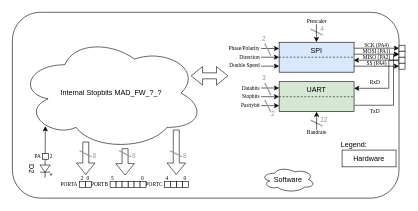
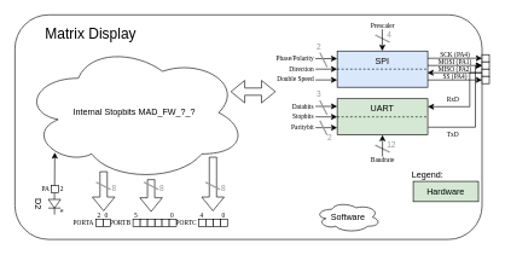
  <mxCell id="0" />
  <mxCell id="1" parent="0" />
  <mxCell id="2" value="" style="rounded=1;whiteSpace=wrap;html=1;labelBackgroundColor=default;" parent="1" vertex="1"><mxGeometry x="20" y="20" width="645" height="310" as="geometry" /></mxCell>
  <mxCell id="3" value="Internal Stopbits MAD_FW_?_?" style="ellipse;shape=cloud;whiteSpace=wrap;html=1;" parent="1" vertex="1"><mxGeometry x="30" y="60" width="310" height="190" as="geometry" /></mxCell>
  <mxCell id="4" value="" style="whiteSpace=wrap;html=1;aspect=fixed;verticalAlign=bottom;labelPosition=center;verticalLabelPosition=top;align=center;horizontal=1;" parent="1" vertex="1"><mxGeometry x="183" y="302" width="10" height="10" as="geometry" /></mxCell>
  <mxCell id="5" value="" style="whiteSpace=wrap;html=1;aspect=fixed;verticalAlign=bottom;labelPosition=center;verticalLabelPosition=top;align=center;horizontal=1;" parent="1" vertex="1"><mxGeometry x="193" y="302" width="10" height="10" as="geometry" /></mxCell>
  <mxCell id="6" value="5" style="text;html=1;align=left;verticalAlign=middle;whiteSpace=wrap;rounded=0;rotation=0;fontSize=9;horizontal=1;fontFamily=Lucida Console;" parent="1" vertex="1"><mxGeometry x="183" y="292" width="10" height="10" as="geometry" /></mxCell>
  <mxCell id="7" value="" style="whiteSpace=wrap;html=1;aspect=fixed;verticalAlign=bottom;labelPosition=center;verticalLabelPosition=top;align=center;horizontal=1;" parent="1" vertex="1"><mxGeometry x="213" y="302" width="10" height="10" as="geometry" /></mxCell>
  <mxCell id="8" value="" style="whiteSpace=wrap;html=1;aspect=fixed;verticalAlign=bottom;labelPosition=center;verticalLabelPosition=top;align=center;horizontal=1;" parent="1" vertex="1"><mxGeometry x="223" y="302" width="10" height="10" as="geometry" /></mxCell>
  <mxCell id="9" value="" style="whiteSpace=wrap;html=1;aspect=fixed;verticalAlign=bottom;labelPosition=center;verticalLabelPosition=top;align=center;horizontal=1;" parent="1" vertex="1"><mxGeometry x="233" y="302" width="10" height="10" as="geometry" /></mxCell>
  <mxCell id="10" value="" style="whiteSpace=wrap;html=1;aspect=fixed;verticalAlign=bottom;labelPosition=center;verticalLabelPosition=top;align=center;horizontal=1;" parent="1" vertex="1"><mxGeometry x="203" y="302" width="10" height="10" as="geometry" /></mxCell>
  <mxCell id="11" value="0" style="text;html=1;align=left;verticalAlign=middle;whiteSpace=wrap;rounded=0;rotation=0;fontSize=9;horizontal=1;fontFamily=Lucida Console;" parent="1" vertex="1"><mxGeometry x="233" y="291" width="10" height="12" as="geometry" /></mxCell>
  <mxCell id="12" style="edgeStyle=orthogonalEdgeStyle;rounded=0;orthogonalLoop=1;jettySize=auto;html=1;exitX=0;exitY=0.5;exitDx=0;exitDy=0;endArrow=none;endFill=0;startArrow=classic;startFill=1;" parent="1" source="13" edge="1"><mxGeometry relative="1" as="geometry"><mxPoint x="589.5" y="79.93" as="targetPoint" /><mxPoint x="647" y="79.941" as="sourcePoint" /></mxGeometry></mxCell>
  <mxCell id="13" value="" style="whiteSpace=wrap;html=1;aspect=fixed;verticalAlign=bottom;labelPosition=center;verticalLabelPosition=top;align=center;horizontal=1;" parent="1" vertex="1"><mxGeometry x="665" y="74.93" width="10" height="10" as="geometry" /></mxCell>
  <mxCell id="14" value="&lt;div align=&quot;right&quot;&gt;PORTB&lt;/div&gt;" style="text;html=1;align=right;verticalAlign=middle;whiteSpace=wrap;rounded=0;rotation=0;fontSize=9;horizontal=1;fontFamily=Lucida Console;" parent="1" vertex="1"><mxGeometry x="142" y="303" width="40" height="10" as="geometry" /></mxCell>
  <mxCell id="15" style="edgeStyle=orthogonalEdgeStyle;rounded=0;orthogonalLoop=1;jettySize=auto;html=1;exitX=0;exitY=0.5;exitDx=0;exitDy=0;startArrow=classic;startFill=1;endArrow=none;endFill=0;" parent="1" source="16" edge="1"><mxGeometry relative="1" as="geometry"><mxPoint x="589.5" y="89.93" as="targetPoint" /><mxPoint x="647" y="89.941" as="sourcePoint" /></mxGeometry></mxCell>
  <mxCell id="16" value="" style="whiteSpace=wrap;html=1;aspect=fixed;verticalAlign=bottom;labelPosition=center;verticalLabelPosition=top;align=center;horizontal=1;" parent="1" vertex="1"><mxGeometry x="665" y="84.93" width="10" height="10" as="geometry" /></mxCell>
  <mxCell id="17" style="edgeStyle=orthogonalEdgeStyle;rounded=0;orthogonalLoop=1;jettySize=auto;html=1;exitX=0;exitY=0.5;exitDx=0;exitDy=0;" parent="1" source="18" edge="1"><mxGeometry relative="1" as="geometry"><mxPoint x="589.5" y="99.93" as="targetPoint" /><mxPoint x="647" y="99.941" as="sourcePoint" /></mxGeometry></mxCell>
  <mxCell id="18" value="" style="whiteSpace=wrap;html=1;aspect=fixed;verticalAlign=bottom;labelPosition=center;verticalLabelPosition=top;align=center;horizontal=1;" parent="1" vertex="1"><mxGeometry x="665" y="94.93" width="10" height="10" as="geometry" /></mxCell>
  <mxCell id="19" style="edgeStyle=orthogonalEdgeStyle;rounded=0;orthogonalLoop=1;jettySize=auto;html=1;exitX=0;exitY=0.5;exitDx=0;exitDy=0;startArrow=classic;startFill=1;endArrow=none;endFill=0;" parent="1" source="20" edge="1"><mxGeometry relative="1" as="geometry"><mxPoint x="589.5" y="109.93" as="targetPoint" /><mxPoint x="647" y="109.941" as="sourcePoint" /></mxGeometry></mxCell>
  <mxCell id="20" value="" style="whiteSpace=wrap;html=1;aspect=fixed;verticalAlign=bottom;labelPosition=center;verticalLabelPosition=top;align=center;horizontal=1;" parent="1" vertex="1"><mxGeometry x="665" y="104.93" width="10" height="10" as="geometry" /></mxCell>
  <mxCell id="21" value="&lt;div&gt;SCK (PA4)&lt;/div&gt;" style="text;html=1;align=center;verticalAlign=middle;whiteSpace=wrap;rounded=0;rotation=0;fontSize=9;horizontal=1;fontFamily=Lucida Console;" parent="1" vertex="1"><mxGeometry x="587.5" y="69.93" width="80" height="10" as="geometry" /></mxCell>
  <mxCell id="22" value="MISO (PA2)" style="text;html=1;align=center;verticalAlign=middle;whiteSpace=wrap;rounded=0;rotation=0;fontSize=9;horizontal=1;fontFamily=Lucida Console;" parent="1" vertex="1"><mxGeometry x="587.5" y="90.93" width="80" height="10" as="geometry" /></mxCell>
  <mxCell id="23" value="MOSI (PA1)" style="text;html=1;align=center;verticalAlign=middle;whiteSpace=wrap;rounded=0;rotation=0;fontSize=9;horizontal=1;fontFamily=Lucida Console;" parent="1" vertex="1"><mxGeometry x="587.5" y="80.93" width="80" height="10" as="geometry" /></mxCell>
  <mxCell id="24" value="SS (PA4)" style="text;html=1;align=center;verticalAlign=middle;whiteSpace=wrap;rounded=0;rotation=0;fontSize=9;horizontal=1;fontFamily=Lucida Console;" parent="1" vertex="1"><mxGeometry x="587.5" y="100.93" width="80" height="10" as="geometry" /></mxCell>
  <mxCell id="25" value="" style="shape=flexArrow;endArrow=classic;html=1;rounded=0;entryX=0.5;entryY=0;entryDx=0;entryDy=0;" parent="1" edge="1"><mxGeometry width="50" height="50" relative="1" as="geometry"><mxPoint x="208" y="247" as="sourcePoint" /><mxPoint x="208" y="292" as="targetPoint" /></mxGeometry></mxCell>
  <mxCell id="26" value="" style="endArrow=none;html=1;strokeWidth=2;rounded=0;strokeColor=#999999;" parent="1" edge="1"><mxGeometry width="50" height="50" relative="1" as="geometry"><mxPoint x="218" y="261" as="sourcePoint" /><mxPoint x="198" y="251" as="targetPoint" /></mxGeometry></mxCell>
  <mxCell id="27" value="8" style="edgeLabel;html=1;align=left;verticalAlign=middle;resizable=0;points=[];labelPosition=right;verticalLabelPosition=middle;fontColor=#999999;" parent="26" vertex="1" connectable="0"><mxGeometry x="-0.44" y="1" relative="1" as="geometry"><mxPoint x="6" as="offset" /></mxGeometry></mxCell>
  <mxCell id="28" value="UART" style="rounded=0;whiteSpace=wrap;html=1;verticalAlign=top;fillColor=#d5e8d4;" parent="1" vertex="1"><mxGeometry x="465" y="135.84" width="125" height="50" as="geometry" /></mxCell>
  <mxCell id="29" value="" style="endArrow=none;dashed=1;html=1;rounded=0;exitX=0;exitY=0.5;exitDx=0;exitDy=0;entryX=1;entryY=0.5;entryDx=0;entryDy=0;" parent="1" source="28" target="28" edge="1"><mxGeometry width="50" height="50" relative="1" as="geometry"><mxPoint x="635" y="165.84" as="sourcePoint" /><mxPoint x="685" y="115.84" as="targetPoint" /></mxGeometry></mxCell>
  <mxCell id="30" style="edgeStyle=orthogonalEdgeStyle;rounded=0;orthogonalLoop=1;jettySize=auto;html=1;exitX=0;exitY=0.25;exitDx=0;exitDy=0;startArrow=classic;startFill=1;endArrow=none;endFill=0;entryX=1;entryY=0.5;entryDx=0;entryDy=0;" parent="1" edge="1"><mxGeometry relative="1" as="geometry"><mxPoint x="435" y="145.84" as="targetPoint" /><mxPoint x="465" y="146.34" as="sourcePoint" /></mxGeometry></mxCell>
  <mxCell id="31" value="Databits" style="text;html=1;align=right;verticalAlign=middle;whiteSpace=wrap;rounded=0;rotation=0;fontSize=9;horizontal=1;fontFamily=Lucida Console;" parent="1" vertex="1"><mxGeometry x="345" y="141.84" width="90" height="10" as="geometry" /></mxCell>
  <mxCell id="32" value="" style="endArrow=none;html=1;strokeWidth=2;rounded=0;strokeColor=#999999;" parent="1" edge="1"><mxGeometry width="50" height="50" relative="1" as="geometry"><mxPoint x="451" y="157.84" as="sourcePoint" /><mxPoint x="441" y="137.84" as="targetPoint" /></mxGeometry></mxCell>
  <mxCell id="33" value="3" style="edgeLabel;html=1;align=left;verticalAlign=bottom;resizable=0;points=[];labelPosition=right;verticalLabelPosition=middle;fontColor=#999999;" parent="32" vertex="1" connectable="0"><mxGeometry x="-0.44" y="1" relative="1" as="geometry"><mxPoint x="-12" y="-15" as="offset" /></mxGeometry></mxCell>
  <mxCell id="34" style="edgeStyle=orthogonalEdgeStyle;rounded=0;orthogonalLoop=1;jettySize=auto;html=1;exitX=0;exitY=0.25;exitDx=0;exitDy=0;startArrow=classic;startFill=1;endArrow=none;endFill=0;" parent="1" edge="1"><mxGeometry relative="1" as="geometry"><mxPoint x="435" y="175.76" as="targetPoint" /><mxPoint x="465" y="175.76" as="sourcePoint" /></mxGeometry></mxCell>
  <mxCell id="35" value="" style="endArrow=none;html=1;strokeWidth=2;rounded=0;strokeColor=#999999;verticalAlign=top;" parent="1" edge="1"><mxGeometry width="50" height="50" relative="1" as="geometry"><mxPoint x="451" y="185.84" as="sourcePoint" /><mxPoint x="441" y="165.84" as="targetPoint" /></mxGeometry></mxCell>
  <mxCell id="36" value="2" style="edgeLabel;html=1;align=left;verticalAlign=top;resizable=0;points=[];labelPosition=right;verticalLabelPosition=middle;fontColor=#999999;" parent="35" vertex="1" connectable="0"><mxGeometry x="-0.44" y="1" relative="1" as="geometry"><mxPoint x="3" y="-5" as="offset" /></mxGeometry></mxCell>
  <mxCell id="37" value="Paritybit" style="text;html=1;align=right;verticalAlign=middle;whiteSpace=wrap;rounded=0;rotation=0;fontSize=9;horizontal=1;fontFamily=Lucida Console;" parent="1" vertex="1"><mxGeometry x="345" y="169.84" width="90" height="10" as="geometry" /></mxCell>
  <mxCell id="38" style="edgeStyle=orthogonalEdgeStyle;rounded=0;orthogonalLoop=1;jettySize=auto;html=1;exitX=0;exitY=0.25;exitDx=0;exitDy=0;startArrow=classic;startFill=1;endArrow=none;endFill=0;" parent="1" edge="1"><mxGeometry relative="1" as="geometry"><mxPoint x="435" y="160.84" as="targetPoint" /><mxPoint x="465" y="160.84" as="sourcePoint" /></mxGeometry></mxCell>
  <mxCell id="39" value="Stopbits" style="text;html=1;align=right;verticalAlign=middle;whiteSpace=wrap;rounded=0;rotation=0;fontSize=9;horizontal=1;fontFamily=Lucida Console;" parent="1" vertex="1"><mxGeometry x="345" y="155.84" width="90" height="10" as="geometry" /></mxCell>
  <mxCell id="40" style="edgeStyle=orthogonalEdgeStyle;rounded=0;orthogonalLoop=1;jettySize=auto;html=1;exitX=0.959;exitY=0.875;exitDx=0;exitDy=0;endArrow=none;endFill=0;startArrow=classic;startFill=1;exitPerimeter=0;" parent="1" edge="1"><mxGeometry relative="1" as="geometry"><mxPoint x="590.78" y="175.111" as="targetPoint" /><mxPoint x="665" y="89.98" as="sourcePoint" /><Array as="points"><mxPoint x="655.78" y="90.14" /><mxPoint x="655.78" y="175.14" /></Array></mxGeometry></mxCell>
  <mxCell id="41" value="RxD" style="text;html=1;align=center;verticalAlign=middle;whiteSpace=wrap;rounded=0;rotation=0;fontSize=9;horizontal=1;fontFamily=Lucida Console;" parent="1" vertex="1"><mxGeometry x="590" y="131.84" width="70" height="10" as="geometry" /></mxCell>
  <mxCell id="42" value="TxD" style="text;html=1;align=center;verticalAlign=middle;whiteSpace=wrap;rounded=0;rotation=0;fontSize=9;horizontal=1;fontFamily=Lucida Console;" parent="1" vertex="1"><mxGeometry x="590" y="179.84" width="70" height="10" as="geometry" /></mxCell>
  <mxCell id="43" style="edgeStyle=orthogonalEdgeStyle;rounded=0;orthogonalLoop=1;jettySize=auto;html=1;exitX=0.963;exitY=-0.095;exitDx=0;exitDy=0;exitPerimeter=0;" parent="1" source="24" edge="1"><mxGeometry relative="1" as="geometry"><mxPoint x="590" y="146.801" as="targetPoint" /><mxPoint x="665" y="146.84" as="sourcePoint" /><Array as="points"><mxPoint x="648" y="99.84" /><mxPoint x="648" y="146.84" /></Array></mxGeometry></mxCell>
  <mxCell id="44" value="" style="endArrow=none;html=1;strokeWidth=2;rounded=0;strokeColor=#999999;" parent="1" edge="1"><mxGeometry width="50" height="50" relative="1" as="geometry"><mxPoint x="537.5" y="209.84" as="sourcePoint" /><mxPoint x="517.5" y="199.84" as="targetPoint" /></mxGeometry></mxCell>
  <mxCell id="45" value="12" style="edgeLabel;html=1;align=left;verticalAlign=bottom;resizable=0;points=[];labelPosition=right;verticalLabelPosition=middle;fontColor=#999999;" parent="44" vertex="1" connectable="0"><mxGeometry x="-0.44" y="1" relative="1" as="geometry"><mxPoint as="offset" /></mxGeometry></mxCell>
  <mxCell id="46" value="" style="edgeStyle=orthogonalEdgeStyle;rounded=0;orthogonalLoop=1;jettySize=auto;html=1;" parent="1" source="47" edge="1"><mxGeometry relative="1" as="geometry"><mxPoint x="527.5" y="185.84" as="targetPoint" /></mxGeometry></mxCell>
  <mxCell id="47" value="Baudrate" style="text;html=1;align=center;verticalAlign=middle;whiteSpace=wrap;rounded=0;rotation=0;fontSize=9;horizontal=1;fontFamily=Lucida Console;" parent="1" vertex="1"><mxGeometry x="472.5" y="215.84" width="110" height="10" as="geometry" /></mxCell>
  <mxCell id="48" value="SPI" style="rounded=0;whiteSpace=wrap;html=1;verticalAlign=top;fillColor=#dae8fc;" parent="1" vertex="1"><mxGeometry x="465" y="69.93" width="125" height="50" as="geometry" /></mxCell>
  <mxCell id="49" value="" style="endArrow=none;dashed=1;html=1;rounded=0;exitX=0;exitY=0.5;exitDx=0;exitDy=0;entryX=1;entryY=0.5;entryDx=0;entryDy=0;" parent="1" source="48" target="48" edge="1"><mxGeometry width="50" height="50" relative="1" as="geometry"><mxPoint x="635" y="99.93" as="sourcePoint" /><mxPoint x="685" y="49.93" as="targetPoint" /></mxGeometry></mxCell>
  <mxCell id="50" style="edgeStyle=orthogonalEdgeStyle;rounded=0;orthogonalLoop=1;jettySize=auto;html=1;exitX=0;exitY=0.25;exitDx=0;exitDy=0;startArrow=classic;startFill=1;endArrow=none;endFill=0;entryX=1;entryY=0.5;entryDx=0;entryDy=0;" parent="1" edge="1"><mxGeometry relative="1" as="geometry"><mxPoint x="435" y="79.93" as="targetPoint" /><mxPoint x="465" y="80.43" as="sourcePoint" /></mxGeometry></mxCell>
  <mxCell id="51" value="Phase/Polarity" style="text;html=1;align=right;verticalAlign=middle;whiteSpace=wrap;rounded=0;rotation=0;fontSize=9;horizontal=1;fontFamily=Lucida Console;" parent="1" vertex="1"><mxGeometry x="345" y="75.93" width="90" height="10" as="geometry" /></mxCell>
  <mxCell id="52" value="" style="endArrow=none;html=1;strokeWidth=2;rounded=0;strokeColor=#999999;" parent="1" edge="1"><mxGeometry width="50" height="50" relative="1" as="geometry"><mxPoint x="451" y="91.93" as="sourcePoint" /><mxPoint x="441" y="71.93" as="targetPoint" /></mxGeometry></mxCell>
  <mxCell id="53" value="2" style="edgeLabel;html=1;align=left;verticalAlign=bottom;resizable=0;points=[];labelPosition=right;verticalLabelPosition=middle;fontColor=#999999;" parent="52" vertex="1" connectable="0"><mxGeometry x="-0.44" y="1" relative="1" as="geometry"><mxPoint x="-12" y="-15" as="offset" /></mxGeometry></mxCell>
  <mxCell id="54" style="edgeStyle=orthogonalEdgeStyle;rounded=0;orthogonalLoop=1;jettySize=auto;html=1;exitX=0;exitY=0.25;exitDx=0;exitDy=0;startArrow=classic;startFill=1;endArrow=none;endFill=0;" parent="1" edge="1"><mxGeometry relative="1" as="geometry"><mxPoint x="435" y="109.85" as="targetPoint" /><mxPoint x="465" y="109.85" as="sourcePoint" /></mxGeometry></mxCell>
  <mxCell id="55" value="Double Speed" style="text;html=1;align=right;verticalAlign=middle;whiteSpace=wrap;rounded=0;rotation=0;fontSize=9;horizontal=1;fontFamily=Lucida Console;" parent="1" vertex="1"><mxGeometry x="345" y="103.93" width="90" height="10" as="geometry" /></mxCell>
  <mxCell id="56" style="edgeStyle=orthogonalEdgeStyle;rounded=0;orthogonalLoop=1;jettySize=auto;html=1;exitX=0;exitY=0.25;exitDx=0;exitDy=0;startArrow=classic;startFill=1;endArrow=none;endFill=0;" parent="1" edge="1"><mxGeometry relative="1" as="geometry"><mxPoint x="435" y="94.93" as="targetPoint" /><mxPoint x="465" y="94.93" as="sourcePoint" /></mxGeometry></mxCell>
  <mxCell id="57" value="Direction" style="text;html=1;align=right;verticalAlign=middle;whiteSpace=wrap;rounded=0;rotation=0;fontSize=9;horizontal=1;fontFamily=Lucida Console;" parent="1" vertex="1"><mxGeometry x="345" y="89.93" width="90" height="10" as="geometry" /></mxCell>
  <mxCell id="58" value="" style="endArrow=none;html=1;strokeWidth=2;rounded=0;strokeColor=#999999;" parent="1" edge="1"><mxGeometry width="50" height="50" relative="1" as="geometry"><mxPoint x="537.5" y="57.84" as="sourcePoint" /><mxPoint x="517.5" y="47.84" as="targetPoint" /></mxGeometry></mxCell>
  <mxCell id="59" value="4" style="edgeLabel;html=1;align=left;verticalAlign=bottom;resizable=0;points=[];labelPosition=right;verticalLabelPosition=middle;fontColor=#999999;" parent="58" vertex="1" connectable="0"><mxGeometry x="-0.44" y="1" relative="1" as="geometry"><mxPoint as="offset" /></mxGeometry></mxCell>
  <mxCell id="60" value="" style="edgeStyle=orthogonalEdgeStyle;rounded=0;orthogonalLoop=1;jettySize=auto;html=1;endArrow=none;endFill=0;startArrow=classic;startFill=1;" parent="1" edge="1"><mxGeometry relative="1" as="geometry"><mxPoint x="527.25" y="39.84" as="targetPoint" /><mxPoint x="527.25" y="69.84" as="sourcePoint" /></mxGeometry></mxCell>
  <mxCell id="61" value="Prescaler" style="text;html=1;align=center;verticalAlign=middle;whiteSpace=wrap;rounded=0;rotation=0;fontSize=9;horizontal=1;fontFamily=Lucida Console;" parent="1" vertex="1"><mxGeometry x="472.5" y="29.84" width="110" height="10" as="geometry" /></mxCell>
  <mxCell id="62" value="" style="shape=flexArrow;endArrow=classic;html=1;rounded=0;exitX=0.591;exitY=0.426;exitDx=0;exitDy=0;exitPerimeter=0;startArrow=block;" parent="1" edge="1"><mxGeometry width="50" height="50" relative="1" as="geometry"><mxPoint x="317.81" y="126" as="sourcePoint" /><mxPoint x="380" y="126" as="targetPoint" /></mxGeometry></mxCell>
+ <mxCell id="63" value="&lt;span style=&quot;font-size: 20px;&quot;&gt;Matrix Display&lt;/span&gt;" style="text;html=1;strokeColor=none;fillColor=none;align=left;verticalAlign=middle;whiteSpace=wrap;rounded=0;" parent="1" vertex="1"><mxGeometry x="60" y="29.84" width="170" height="30" as="geometry" /></mxCell>
  <mxCell id="64" value="Legend:" style="text;html=1;strokeColor=none;fillColor=none;align=center;verticalAlign=middle;whiteSpace=wrap;rounded=0;" parent="1" vertex="1"><mxGeometry x="560" y="225.84" width="60" height="30" as="geometry" /></mxCell>
- <mxCell id="65" value="Hardware" style="rounded=0;whiteSpace=wrap;html=1;" parent="1" vertex="1"><mxGeometry x="570" y="249.84" width="90" height="28" as="geometry" /></mxCell>
+ <mxCell id="65" value="Hardware" style="rounded=0;whiteSpace=wrap;html=1;fillColor=#d5e8d4;" parent="1" vertex="1"><mxGeometry x="570" y="249.84" width="90" height="28" as="geometry" /></mxCell>
  <mxCell id="66" value="Software" style="ellipse;shape=cloud;whiteSpace=wrap;html=1;" parent="1" vertex="1"><mxGeometry x="435" y="277.84" width="90" height="42.5" as="geometry" /></mxCell>
  <mxCell id="67" value="D2" style="verticalLabelPosition=bottom;shadow=0;dashed=0;align=center;html=1;verticalAlign=top;shape=mxgraph.electrical.opto_electronics.led_2;pointerEvents=1;rotation=90;" vertex="1" parent="1"><mxGeometry x="61" y="270.84" width="30" height="19.84" as="geometry" /></mxCell>
  <mxCell id="68" value="2" style="text;html=1;align=left;verticalAlign=middle;whiteSpace=wrap;rounded=0;rotation=0;fontSize=9;horizontal=1;fontFamily=Lucida Console;" vertex="1" parent="1"><mxGeometry x="81" y="255.84" width="10" height="10" as="geometry" /></mxCell>
  <mxCell id="69" value="" style="whiteSpace=wrap;html=1;aspect=fixed;verticalAlign=bottom;labelPosition=center;verticalLabelPosition=top;align=center;horizontal=1;" vertex="1" parent="1"><mxGeometry x="70" y="255.84" width="10" height="10" as="geometry" /></mxCell>
  <mxCell id="70" value="&lt;div align=&quot;right&quot;&gt;PA&lt;/div&gt;" style="text;html=1;align=right;verticalAlign=middle;whiteSpace=wrap;rounded=0;rotation=0;fontSize=9;horizontal=1;fontFamily=Lucida Console;" vertex="1" parent="1"><mxGeometry x="30" y="255.84" width="40" height="10" as="geometry" /></mxCell>
  <mxCell id="71" value="" style="endArrow=classic;html=1;rounded=0;" edge="1" parent="1"><mxGeometry width="50" height="50" relative="1" as="geometry"><mxPoint x="74.71" y="255.84" as="sourcePoint" /><mxPoint x="75" y="210" as="targetPoint" /></mxGeometry></mxCell>
  <mxCell id="72" value="4" style="text;html=1;align=left;verticalAlign=middle;whiteSpace=wrap;rounded=0;rotation=0;fontSize=9;horizontal=1;fontFamily=Lucida Console;" vertex="1" parent="1"><mxGeometry x="274" y="292" width="10" height="10" as="geometry" /></mxCell>
  <mxCell id="73" value="" style="whiteSpace=wrap;html=1;aspect=fixed;verticalAlign=bottom;labelPosition=center;verticalLabelPosition=top;align=center;horizontal=1;" vertex="1" parent="1"><mxGeometry x="284" y="302" width="10" height="10" as="geometry" /></mxCell>
  <mxCell id="74" value="" style="whiteSpace=wrap;html=1;aspect=fixed;verticalAlign=bottom;labelPosition=center;verticalLabelPosition=top;align=center;horizontal=1;" vertex="1" parent="1"><mxGeometry x="294" y="302" width="10" height="10" as="geometry" /></mxCell>
  <mxCell id="75" value="" style="whiteSpace=wrap;html=1;aspect=fixed;verticalAlign=bottom;labelPosition=center;verticalLabelPosition=top;align=center;horizontal=1;" vertex="1" parent="1"><mxGeometry x="304" y="302" width="10" height="10" as="geometry" /></mxCell>
  <mxCell id="76" value="" style="whiteSpace=wrap;html=1;aspect=fixed;verticalAlign=bottom;labelPosition=center;verticalLabelPosition=top;align=center;horizontal=1;" vertex="1" parent="1"><mxGeometry x="274" y="302" width="10" height="10" as="geometry" /></mxCell>
  <mxCell id="77" value="0" style="text;html=1;align=left;verticalAlign=middle;whiteSpace=wrap;rounded=0;rotation=0;fontSize=9;horizontal=1;fontFamily=Lucida Console;" vertex="1" parent="1"><mxGeometry x="304" y="291" width="10" height="12" as="geometry" /></mxCell>
  <mxCell id="78" value="&lt;div align=&quot;right&quot;&gt;PORTC&lt;/div&gt;" style="text;html=1;align=right;verticalAlign=middle;whiteSpace=wrap;rounded=0;rotation=0;fontSize=9;horizontal=1;fontFamily=Lucida Console;" vertex="1" parent="1"><mxGeometry x="233" y="303" width="40" height="10" as="geometry" /></mxCell>
  <mxCell id="79" value="" style="shape=flexArrow;endArrow=classic;html=1;rounded=0;entryX=0.5;entryY=0;entryDx=0;entryDy=0;" edge="1" parent="1"><mxGeometry width="50" height="50" relative="1" as="geometry"><mxPoint x="293.41" y="216" as="sourcePoint" /><mxPoint x="293.41" y="291" as="targetPoint" /></mxGeometry></mxCell>
  <mxCell id="80" value="" style="endArrow=none;html=1;strokeWidth=2;rounded=0;strokeColor=#999999;" edge="1" parent="1"><mxGeometry width="50" height="50" relative="1" as="geometry"><mxPoint x="303" y="261" as="sourcePoint" /><mxPoint x="283" y="251" as="targetPoint" /></mxGeometry></mxCell>
  <mxCell id="81" value="8" style="edgeLabel;html=1;align=left;verticalAlign=middle;resizable=0;points=[];labelPosition=right;verticalLabelPosition=middle;fontColor=#999999;" vertex="1" connectable="0" parent="80"><mxGeometry x="-0.44" y="1" relative="1" as="geometry"><mxPoint x="6" as="offset" /></mxGeometry></mxCell>
  <mxCell id="82" value="2" style="text;html=1;align=left;verticalAlign=middle;whiteSpace=wrap;rounded=0;rotation=0;fontSize=9;horizontal=1;fontFamily=Lucida Console;" vertex="1" parent="1"><mxGeometry x="132" y="292" width="10" height="10" as="geometry" /></mxCell>
  <mxCell id="83" value="" style="whiteSpace=wrap;html=1;aspect=fixed;verticalAlign=bottom;labelPosition=center;verticalLabelPosition=top;align=center;horizontal=1;" vertex="1" parent="1"><mxGeometry x="142" y="302" width="10" height="10" as="geometry" /></mxCell>
  <mxCell id="84" value="" style="whiteSpace=wrap;html=1;aspect=fixed;verticalAlign=bottom;labelPosition=center;verticalLabelPosition=top;align=center;horizontal=1;" vertex="1" parent="1"><mxGeometry x="132" y="302" width="10" height="10" as="geometry" /></mxCell>
  <mxCell id="85" value="0" style="text;html=1;align=left;verticalAlign=middle;whiteSpace=wrap;rounded=0;rotation=0;fontSize=9;horizontal=1;fontFamily=Lucida Console;" vertex="1" parent="1"><mxGeometry x="142" y="291" width="10" height="12" as="geometry" /></mxCell>
  <mxCell id="86" value="&lt;div align=&quot;right&quot;&gt;PORTA&lt;/div&gt;" style="text;html=1;align=right;verticalAlign=middle;whiteSpace=wrap;rounded=0;rotation=0;fontSize=9;horizontal=1;fontFamily=Lucida Console;" vertex="1" parent="1"><mxGeometry x="91" y="303" width="40" height="10" as="geometry" /></mxCell>
  <mxCell id="87" value="" style="shape=flexArrow;endArrow=classic;html=1;rounded=0;entryX=0.5;entryY=0;entryDx=0;entryDy=0;" edge="1" parent="1"><mxGeometry width="50" height="50" relative="1" as="geometry"><mxPoint x="142.41" y="236" as="sourcePoint" /><mxPoint x="142.41" y="291" as="targetPoint" /></mxGeometry></mxCell>
  <mxCell id="88" value="" style="endArrow=none;html=1;strokeWidth=2;rounded=0;strokeColor=#999999;" edge="1" parent="1"><mxGeometry width="50" height="50" relative="1" as="geometry"><mxPoint x="152" y="261" as="sourcePoint" /><mxPoint x="132" y="251" as="targetPoint" /></mxGeometry></mxCell>
  <mxCell id="89" value="8" style="edgeLabel;html=1;align=left;verticalAlign=middle;resizable=0;points=[];labelPosition=right;verticalLabelPosition=middle;fontColor=#999999;" vertex="1" connectable="0" parent="88"><mxGeometry x="-0.44" y="1" relative="1" as="geometry"><mxPoint x="6" as="offset" /></mxGeometry></mxCell>
